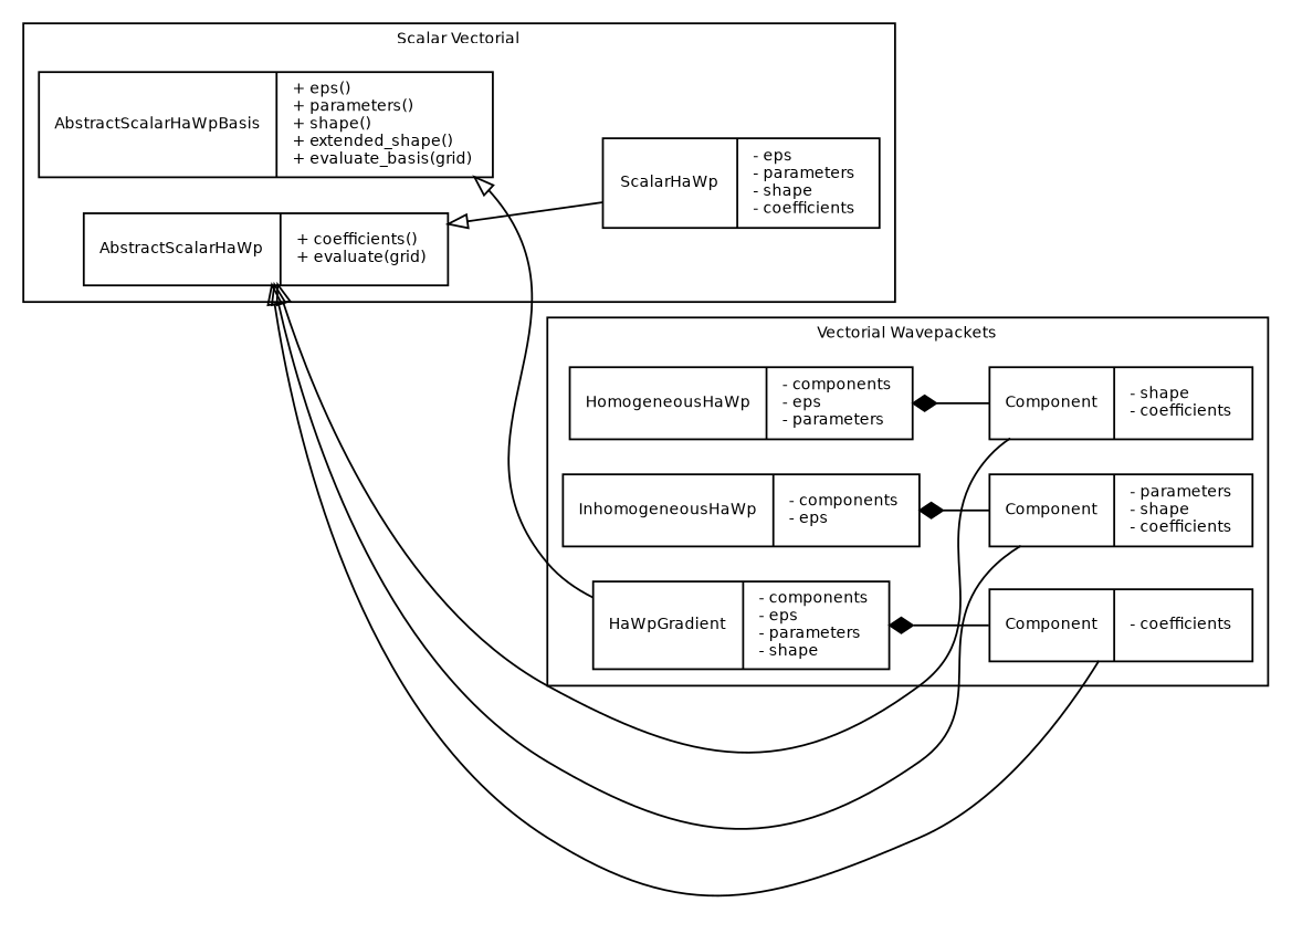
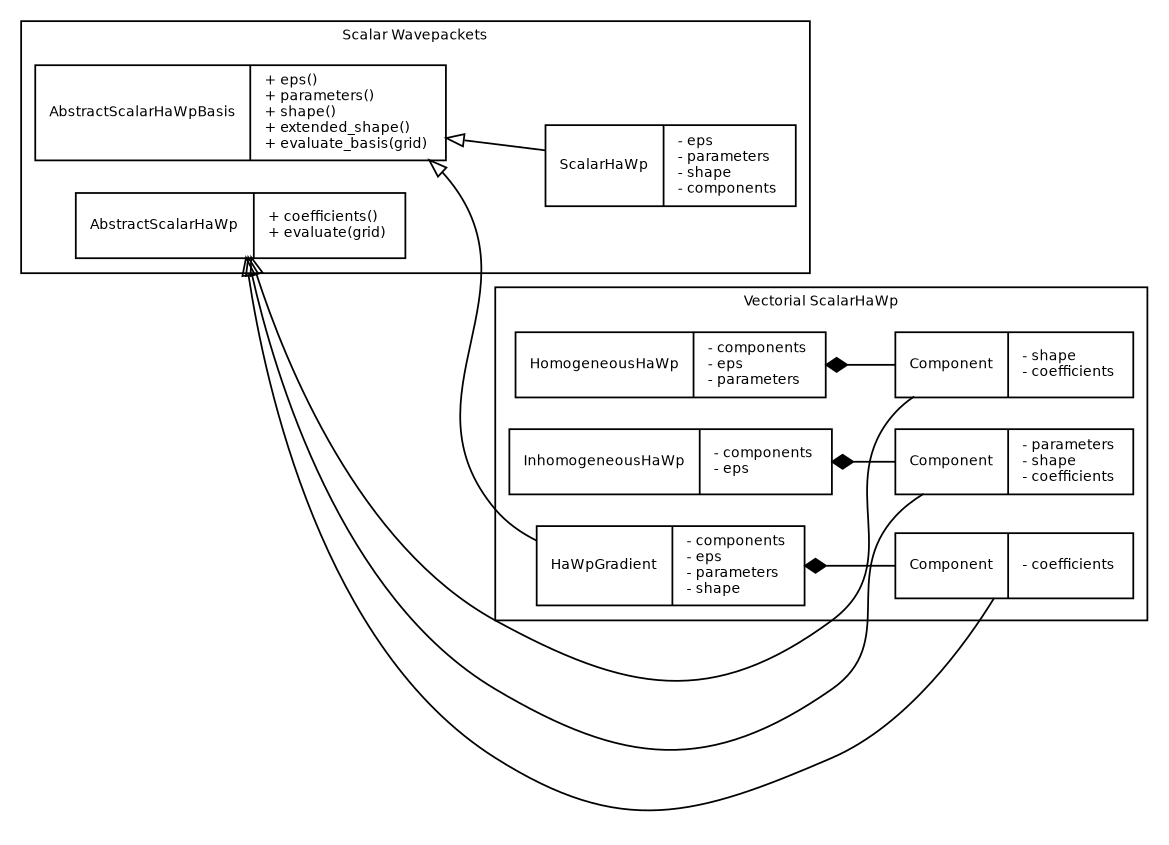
  digraph {
    fontname="Bitstream Vera Sans"
    fontsize=8
    rankdir=LR
    node [fontname="Bitstream Vera Sans" fontsize=8 group=groupMain shape=record]
    edge [arrowtail=empty dir=back fontname="Bitstream Vera Sans" fontsize=8]
    n1 [label="{AbstractScalarHaWpBasis|+ eps() \l+ parameters() \l+ shape() \l+ extended_shape() \l+ evaluate_basis(grid) \l}"]
    n2 [label="{AbstractScalarHaWp|+ coefficients() \l+ evaluate(grid) \l}"]
-   n3 [label="{ScalarHaWp|- eps \l- parameters \l- shape \l- coefficients \l}"]
+   n3 [label="{ScalarHaWp|- eps \l- parameters \l- shape \l- components \l}"]
    n4 [group=groupHomogeneousHaWp label="{Component|- shape \l- coefficients \l}"]
    n5 [group=groupHomogeneousHaWp label="{HomogeneousHaWp|- components \l- eps \l- parameters \l}"]
    n6 [group=groupInhomogeneousHaWp label="{Component|- parameters \l- shape\l- coefficients \l}"]
    n7 [group=groupInhomogeneousHaWp label="{InhomogeneousHaWp|- components \l- eps \l}"]
    n8 [group=groupHaWpGradient label="{Component|- coefficients \l}"]
    n9 [group=groupHaWpGradient label="{HaWpGradient|- components \l- eps \l- parameters \l- shape \l}"]
    subgraph cluster_1 {
-     label="Scalar Vectorial"
+     label="Scalar Wavepackets"
      n1
      n2
      n3
    }
    subgraph cluster_2 {
-     label="Vectorial Wavepackets"
+     label="Vectorial ScalarHaWp"
      n4
      n5
      n6
      n7
      n8
      n9
    }
    n1 -> n9
-   n2 -> n3
+   n1 -> n3
    n2 -> n4
    n2 -> n6
    n2 -> n8
    n5 -> n4 [arrowtail=diamond]
    n7 -> n6 [arrowtail=diamond]
    n9 -> n8 [arrowtail=diamond]
  }
